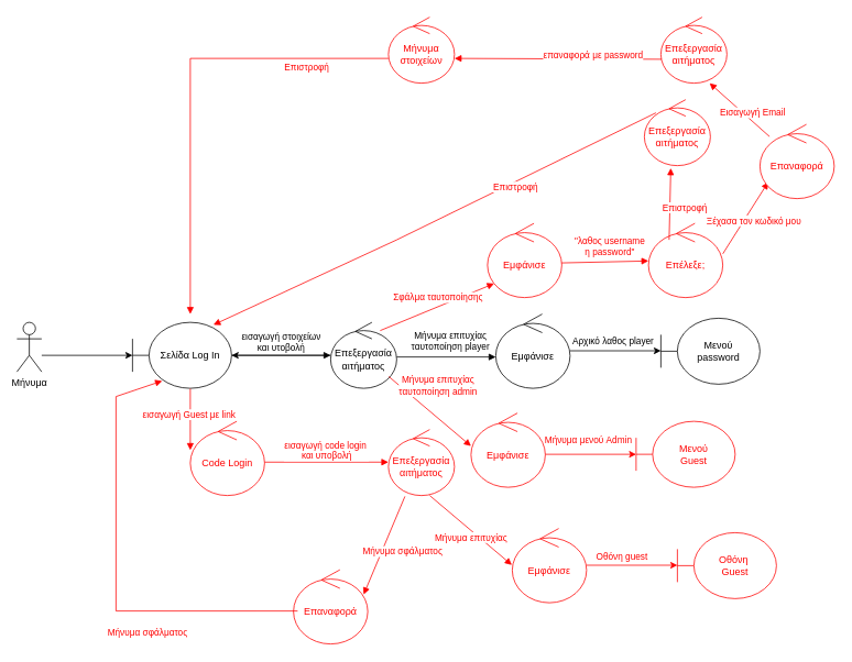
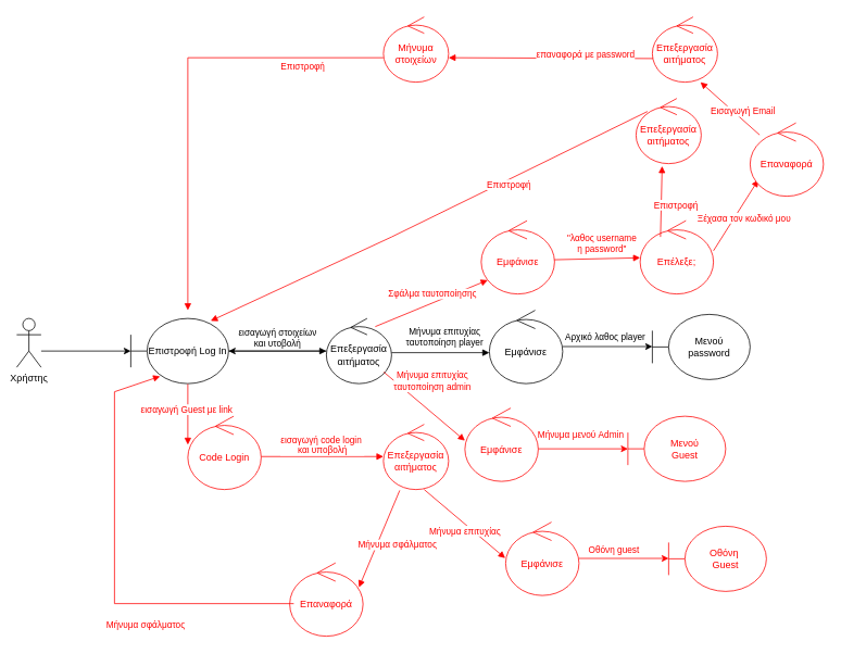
  <mxCell id="0" />
  <mxCell id="1" parent="0" />
- <mxCell id="2" value="Μήνυμα" style="shape=umlActor;verticalLabelPosition=bottom;verticalAlign=top;html=1;" parent="1" vertex="1"><mxGeometry x="20" y="390" width="30" height="60" as="geometry" /></mxCell>
+ <mxCell id="2" value="Χρήστης" style="shape=umlActor;verticalLabelPosition=bottom;verticalAlign=top;html=1;" parent="1" vertex="1"><mxGeometry x="20" y="390" width="30" height="60" as="geometry" /></mxCell>
  <mxCell id="3" style="edgeStyle=orthogonalEdgeStyle;rounded=0;orthogonalLoop=1;jettySize=auto;html=1;exitX=0.5;exitY=0.5;exitDx=0;exitDy=0;exitPerimeter=0;" parent="1" edge="1"><mxGeometry relative="1" as="geometry"><mxPoint x="160" y="430" as="targetPoint" /><mxPoint x="50" y="430" as="sourcePoint" /><Array as="points"><mxPoint x="160" y="430.05" /></Array></mxGeometry></mxCell>
- <mxCell id="4" value="Σελίδα Log In" style="shape=umlBoundary;whiteSpace=wrap;html=1;" parent="1" vertex="1"><mxGeometry x="160" y="390" width="120" height="80" as="geometry" /></mxCell>
+ <mxCell id="4" value="Επιστροφή Log In" style="shape=umlBoundary;whiteSpace=wrap;html=1;" parent="1" vertex="1"><mxGeometry x="160" y="390" width="120" height="80" as="geometry" /></mxCell>
  <mxCell id="5" value="εισαγωγή στοιχείων&lt;br&gt;και υτοβολή" style="html=1;verticalAlign=bottom;endArrow=block;rounded=0;exitX=1;exitY=0.5;exitDx=0;exitDy=0;exitPerimeter=0;entryX=0;entryY=0.375;entryDx=0;entryDy=0;entryPerimeter=0;" parent="1" edge="1"><mxGeometry width="80" relative="1" as="geometry"><mxPoint x="280" y="430" as="sourcePoint" /><mxPoint x="400" y="430" as="targetPoint" /><mxPoint as="offset" /></mxGeometry></mxCell>
  <mxCell id="6" value="" style="edgeStyle=orthogonalEdgeStyle;rounded=0;orthogonalLoop=1;jettySize=auto;html=1;" edge="1" parent="1" source="7" target="4"><mxGeometry relative="1" as="geometry" /></mxCell>
  <mxCell id="7" value="Επεξεργασία αιτήματος&lt;br&gt;" style="ellipse;shape=umlControl;whiteSpace=wrap;html=1;" parent="1" vertex="1"><mxGeometry x="400" y="390" width="80" height="80" as="geometry" /></mxCell>
  <mxCell id="8" value="" style="html=1;verticalAlign=bottom;endArrow=block;rounded=0;exitX=1;exitY=0.525;exitDx=0;exitDy=0;exitPerimeter=0;" parent="1" source="7" edge="1"><mxGeometry x="0.062" y="-3" width="80" relative="1" as="geometry"><mxPoint x="490" y="429.85" as="sourcePoint" /><mxPoint x="600" y="432" as="targetPoint" /><mxPoint as="offset" /></mxGeometry></mxCell>
  <mxCell id="9" value="Μήνυμα επιτυχίας&lt;br&gt;ταυτοποίηση player" style="edgeLabel;html=1;align=center;verticalAlign=middle;resizable=0;points=[];" parent="8" vertex="1" connectable="0"><mxGeometry x="-0.277" y="3" relative="1" as="geometry"><mxPoint x="21" y="-17" as="offset" /></mxGeometry></mxCell>
  <mxCell id="10" value="Εμφάνισε" style="ellipse;shape=umlControl;whiteSpace=wrap;html=1;rotation=0;" parent="1" vertex="1"><mxGeometry x="600" y="380" width="90" height="90" as="geometry" /></mxCell>
  <mxCell id="11" value="Μενού&lt;br&gt;password" style="shape=umlBoundary;whiteSpace=wrap;html=1;" parent="1" vertex="1"><mxGeometry x="800" y="385" width="120" height="80" as="geometry" /></mxCell>
  <mxCell id="12" style="edgeStyle=orthogonalEdgeStyle;rounded=0;orthogonalLoop=1;jettySize=auto;html=1;exitX=0.5;exitY=0.5;exitDx=0;exitDy=0;exitPerimeter=0;" parent="1" edge="1"><mxGeometry relative="1" as="geometry"><mxPoint x="800" y="424.5" as="targetPoint" /><mxPoint x="690" y="424.5" as="sourcePoint" /><Array as="points"><mxPoint x="800" y="424.55" /></Array></mxGeometry></mxCell>
  <mxCell id="13" value="Αρχικό λαθος player" style="edgeLabel;html=1;align=center;verticalAlign=middle;resizable=0;points=[];" parent="1" vertex="1" connectable="0"><mxGeometry x="590" y="425" as="geometry"><mxPoint x="151" y="-13" as="offset" /></mxGeometry></mxCell>
  <mxCell id="14" value="" style="html=1;verticalAlign=bottom;endArrow=block;rounded=0;strokeColor=#FF0000;" parent="1" source="7" edge="1"><mxGeometry x="0.062" y="-3" width="80" relative="1" as="geometry"><mxPoint x="490" y="510" as="sourcePoint" /><mxPoint x="570" y="540" as="targetPoint" /><mxPoint as="offset" /></mxGeometry></mxCell>
  <mxCell id="15" value="Μήνυμα επιτυχίας&lt;br&gt;ταυτοποίηση admin" style="edgeLabel;html=1;align=center;verticalAlign=middle;resizable=0;points=[];fontColor=#FF0000;" parent="14" vertex="1" connectable="0"><mxGeometry x="-0.277" y="3" relative="1" as="geometry"><mxPoint x="21" y="-17" as="offset" /></mxGeometry></mxCell>
  <mxCell id="16" value="Εμφάνισε" style="ellipse;shape=umlControl;whiteSpace=wrap;html=1;rotation=0;strokeColor=#FF0000;fontColor=#FF0000;" parent="1" vertex="1"><mxGeometry x="570" y="500" width="90" height="90" as="geometry" /></mxCell>
  <mxCell id="17" style="edgeStyle=orthogonalEdgeStyle;rounded=0;orthogonalLoop=1;jettySize=auto;html=1;exitX=0.5;exitY=0.5;exitDx=0;exitDy=0;exitPerimeter=0;fontColor=#FF0000;strokeColor=#FF0000;" parent="1" edge="1"><mxGeometry relative="1" as="geometry"><mxPoint x="770" y="550" as="targetPoint" /><mxPoint x="660" y="550" as="sourcePoint" /><Array as="points"><mxPoint x="770" y="550.05" /></Array></mxGeometry></mxCell>
  <mxCell id="18" value="Μήνυμα μενού Admin" style="edgeLabel;html=1;align=center;verticalAlign=middle;resizable=0;points=[];fontColor=#FF0000;" parent="1" vertex="1" connectable="0"><mxGeometry x="560" y="545" as="geometry"><mxPoint x="151" y="-13" as="offset" /></mxGeometry></mxCell>
  <mxCell id="19" value="Μενού&lt;br&gt;Guest" style="shape=umlBoundary;whiteSpace=wrap;html=1;strokeColor=#FF0000;fontColor=#FF0000;" parent="1" vertex="1"><mxGeometry x="770" y="510" width="120" height="80" as="geometry" /></mxCell>
  <mxCell id="20" value="εισαγωγή code login&amp;nbsp;&lt;br&gt;και υποβολή" style="html=1;verticalAlign=bottom;endArrow=block;rounded=0;entryX=0;entryY=0.375;entryDx=0;entryDy=0;entryPerimeter=0;fontColor=#FF0000;strokeColor=#FF0000;exitX=1;exitY=0.55;exitDx=0;exitDy=0;exitPerimeter=0;" parent="1" source="28" edge="1"><mxGeometry width="80" relative="1" as="geometry"><mxPoint x="350" y="560" as="sourcePoint" /><mxPoint x="470" y="559.5" as="targetPoint" /><mxPoint y="1" as="offset" /></mxGeometry></mxCell>
  <mxCell id="21" value="Επεξεργασία αιτήματος&lt;br&gt;" style="ellipse;shape=umlControl;whiteSpace=wrap;html=1;strokeColor=#FF0000;fontColor=#FF0000;" parent="1" vertex="1"><mxGeometry x="470" y="520" width="80" height="80" as="geometry" /></mxCell>
  <mxCell id="22" value="" style="html=1;verticalAlign=bottom;endArrow=block;rounded=0;strokeColor=#FF0000;" parent="1" edge="1"><mxGeometry x="0.062" y="-3" width="80" relative="1" as="geometry"><mxPoint x="519.995" y="599.998" as="sourcePoint" /><mxPoint x="619.46" y="684.16" as="targetPoint" /><mxPoint as="offset" /></mxGeometry></mxCell>
  <mxCell id="23" value="Μήνυμα επιτυχίας&lt;br&gt;" style="edgeLabel;html=1;align=center;verticalAlign=middle;resizable=0;points=[];fontColor=#FF0000;" parent="22" vertex="1" connectable="0"><mxGeometry x="-0.277" y="3" relative="1" as="geometry"><mxPoint x="12" y="22" as="offset" /></mxGeometry></mxCell>
  <mxCell id="24" value="Εμφάνισε" style="ellipse;shape=umlControl;whiteSpace=wrap;html=1;rotation=0;strokeColor=#FF0000;fontColor=#FF0000;" parent="1" vertex="1"><mxGeometry x="620" y="640" width="90" height="90" as="geometry" /></mxCell>
  <mxCell id="25" style="edgeStyle=orthogonalEdgeStyle;rounded=0;orthogonalLoop=1;jettySize=auto;html=1;exitX=0.5;exitY=0.5;exitDx=0;exitDy=0;exitPerimeter=0;fontColor=#FF0000;strokeColor=#FF0000;" parent="1" edge="1"><mxGeometry relative="1" as="geometry"><mxPoint x="820" y="684.5" as="targetPoint" /><mxPoint x="710" y="684.5" as="sourcePoint" /><Array as="points"><mxPoint x="820" y="684.55" /></Array></mxGeometry></mxCell>
  <mxCell id="26" value="Οθόνη&amp;nbsp;&lt;br&gt;Guest" style="shape=umlBoundary;whiteSpace=wrap;html=1;strokeColor=#FF0000;fontColor=#FF0000;" parent="1" vertex="1"><mxGeometry x="820" y="645" width="120" height="80" as="geometry" /></mxCell>
  <mxCell id="27" value="εισαγωγή Guest με link&amp;nbsp;" style="html=1;verticalAlign=bottom;endArrow=block;rounded=0;fontColor=#FF0000;strokeColor=#FF0000;" parent="1" edge="1"><mxGeometry x="0.06" width="80" relative="1" as="geometry"><mxPoint x="230" y="470.5" as="sourcePoint" /><mxPoint x="230" y="545" as="targetPoint" /><mxPoint y="1" as="offset" /></mxGeometry></mxCell>
  <mxCell id="28" value="Code Login" style="ellipse;shape=umlControl;whiteSpace=wrap;html=1;rotation=0;strokeColor=#FF0000;fontColor=#FF0000;" parent="1" vertex="1"><mxGeometry x="230" y="510" width="90" height="90" as="geometry" /></mxCell>
  <mxCell id="29" value="" style="html=1;verticalAlign=bottom;endArrow=block;rounded=0;strokeColor=#FF0000;exitX=0.75;exitY=0.125;exitDx=0;exitDy=0;exitPerimeter=0;entryX=0.089;entryY=0.811;entryDx=0;entryDy=0;entryPerimeter=0;" edge="1" parent="1" source="7" target="33"><mxGeometry x="0.062" y="-3" width="80" relative="1" as="geometry"><mxPoint x="479.995" y="295.838" as="sourcePoint" /><mxPoint x="540" y="320" as="targetPoint" /><mxPoint as="offset" /></mxGeometry></mxCell>
  <mxCell id="30" value="Σφάλμα ταυτοποίησης" style="edgeLabel;html=1;align=center;verticalAlign=middle;resizable=0;points=[];fontColor=#FF0000;" vertex="1" connectable="0" parent="29"><mxGeometry x="-0.277" y="3" relative="1" as="geometry"><mxPoint x="21" y="-17" as="offset" /></mxGeometry></mxCell>
  <mxCell id="31" value="" style="html=1;verticalAlign=bottom;endArrow=block;rounded=0;strokeColor=#FF0000;exitX=0.989;exitY=0.533;exitDx=0;exitDy=0;exitPerimeter=0;" edge="1" parent="1" source="33" target="34"><mxGeometry x="0.062" y="-3" width="80" relative="1" as="geometry"><mxPoint x="690" y="270" as="sourcePoint" /><mxPoint x="770" y="270" as="targetPoint" /><mxPoint as="offset" /><Array as="points" /></mxGeometry></mxCell>
  <mxCell id="32" value="&quot;λαθος username&lt;br&gt;η password&quot;" style="edgeLabel;html=1;align=center;verticalAlign=middle;resizable=0;points=[];fontColor=#FF0000;" vertex="1" connectable="0" parent="31"><mxGeometry x="-0.277" y="3" relative="1" as="geometry"><mxPoint x="21" y="-17" as="offset" /></mxGeometry></mxCell>
  <mxCell id="33" value="Εμφάνισε" style="ellipse;shape=umlControl;whiteSpace=wrap;html=1;rotation=0;strokeColor=#FF0000;fontColor=#FF0000;" vertex="1" parent="1"><mxGeometry x="590" y="270" width="90" height="90" as="geometry" /></mxCell>
  <mxCell id="34" value="Επέλεξε;" style="ellipse;shape=umlControl;whiteSpace=wrap;html=1;rotation=0;strokeColor=#FF0000;fontColor=#FF0000;" vertex="1" parent="1"><mxGeometry x="785" y="270" width="90" height="90" as="geometry" /></mxCell>
  <mxCell id="35" value="" style="html=1;verticalAlign=bottom;endArrow=block;rounded=0;strokeColor=#FF0000;exitX=0.278;exitY=0.222;exitDx=0;exitDy=0;exitPerimeter=0;entryX=0.4;entryY=1.038;entryDx=0;entryDy=0;entryPerimeter=0;" edge="1" parent="1" source="34" target="37"><mxGeometry x="0.062" y="-3" width="80" relative="1" as="geometry"><mxPoint x="810" y="260" as="sourcePoint" /><mxPoint x="972.97" y="262.01" as="targetPoint" /><mxPoint as="offset" /></mxGeometry></mxCell>
  <mxCell id="36" value="Επιστροφή" style="edgeLabel;html=1;align=center;verticalAlign=middle;resizable=0;points=[];fontColor=#FF0000;" vertex="1" connectable="0" parent="35"><mxGeometry x="-0.277" y="3" relative="1" as="geometry"><mxPoint x="21" y="-8" as="offset" /></mxGeometry></mxCell>
  <mxCell id="37" value="Επεξεργασία αιτήματος&lt;br&gt;" style="ellipse;shape=umlControl;whiteSpace=wrap;html=1;strokeColor=#FF0000;fontColor=#FF0000;" vertex="1" parent="1"><mxGeometry x="780" y="120" width="80" height="80" as="geometry" /></mxCell>
  <mxCell id="38" value="" style="html=1;verticalAlign=bottom;endArrow=block;rounded=0;strokeColor=#FF0000;exitX=0.175;exitY=0.2;exitDx=0;exitDy=0;exitPerimeter=0;entryX=0.817;entryY=0.038;entryDx=0;entryDy=0;entryPerimeter=0;" edge="1" parent="1" source="37" target="4"><mxGeometry x="0.062" y="-3" width="80" relative="1" as="geometry"><mxPoint x="1040" y="240" as="sourcePoint" /><mxPoint x="1030" y="130" as="targetPoint" /><mxPoint as="offset" /><Array as="points"><mxPoint x="480" y="290" /></Array></mxGeometry></mxCell>
  <mxCell id="39" value="Επιστροφή" style="edgeLabel;html=1;align=center;verticalAlign=middle;resizable=0;points=[];fontColor=#FF0000;" vertex="1" connectable="0" parent="38"><mxGeometry x="-0.277" y="3" relative="1" as="geometry"><mxPoint x="21" y="-8" as="offset" /></mxGeometry></mxCell>
  <mxCell id="40" value="" style="html=1;verticalAlign=bottom;endArrow=block;rounded=0;strokeColor=#FF0000;exitX=0.278;exitY=0.222;exitDx=0;exitDy=0;exitPerimeter=0;" edge="1" parent="1"><mxGeometry x="0.062" y="-3" width="80" relative="1" as="geometry"><mxPoint x="875" y="306.94" as="sourcePoint" /><mxPoint x="930" y="220" as="targetPoint" /><mxPoint as="offset" /></mxGeometry></mxCell>
  <mxCell id="41" value="Ξέχασα τον κωδικό μου&amp;nbsp;" style="edgeLabel;html=1;align=center;verticalAlign=middle;resizable=0;points=[];fontColor=#FF0000;" vertex="1" connectable="0" parent="40"><mxGeometry x="-0.277" y="3" relative="1" as="geometry"><mxPoint x="21" y="-8" as="offset" /></mxGeometry></mxCell>
  <mxCell id="42" value="Επαναφορά" style="ellipse;shape=umlControl;whiteSpace=wrap;html=1;rotation=0;strokeColor=#FF0000;fontColor=#FF0000;" vertex="1" parent="1"><mxGeometry x="920" y="150" width="90" height="90" as="geometry" /></mxCell>
  <mxCell id="43" value="" style="html=1;verticalAlign=bottom;endArrow=block;rounded=0;strokeColor=#FF0000;entryX=0.738;entryY=1;entryDx=0;entryDy=0;entryPerimeter=0;" edge="1" parent="1" source="42" target="45"><mxGeometry x="0.062" y="-3" width="80" relative="1" as="geometry"><mxPoint x="875" y="106.94" as="sourcePoint" /><mxPoint x="995" y="90" as="targetPoint" /><mxPoint as="offset" /></mxGeometry></mxCell>
  <mxCell id="44" value="Εισαγωγή Email" style="edgeLabel;html=1;align=center;verticalAlign=middle;resizable=0;points=[];fontColor=#FF0000;" vertex="1" connectable="0" parent="43"><mxGeometry x="-0.277" y="3" relative="1" as="geometry"><mxPoint x="7" y="-8" as="offset" /></mxGeometry></mxCell>
  <mxCell id="45" value="Επεξεργασία αιτήματος&lt;br&gt;" style="ellipse;shape=umlControl;whiteSpace=wrap;html=1;strokeColor=#FF0000;fontColor=#FF0000;" vertex="1" parent="1"><mxGeometry x="800" y="20" width="80" height="80" as="geometry" /></mxCell>
  <mxCell id="46" value="" style="html=1;verticalAlign=bottom;endArrow=block;rounded=0;strokeColor=#FF0000;exitX=0.013;exitY=0.638;exitDx=0;exitDy=0;exitPerimeter=0;" edge="1" parent="1" source="45"><mxGeometry x="0.062" y="-3" width="80" relative="1" as="geometry"><mxPoint x="1160" y="270" as="sourcePoint" /><mxPoint x="550" y="70" as="targetPoint" /><mxPoint as="offset" /></mxGeometry></mxCell>
  <mxCell id="47" value="επαναφορά με password" style="edgeLabel;html=1;align=center;verticalAlign=middle;resizable=0;points=[];fontColor=#FF0000;" vertex="1" connectable="0" parent="46"><mxGeometry x="-0.277" y="3" relative="1" as="geometry"><mxPoint x="7" y="-8" as="offset" /></mxGeometry></mxCell>
  <mxCell id="48" value="Μήνυμα&lt;br&gt;στοιχείων" style="ellipse;shape=umlControl;whiteSpace=wrap;html=1;strokeColor=#FF0000;fontColor=#FF0000;" vertex="1" parent="1"><mxGeometry x="470" y="20" width="80" height="80" as="geometry" /></mxCell>
  <mxCell id="49" value="" style="html=1;verticalAlign=bottom;endArrow=block;rounded=0;strokeColor=#FF0000;exitX=0;exitY=0.625;exitDx=0;exitDy=0;exitPerimeter=0;" edge="1" parent="1" source="48"><mxGeometry x="0.062" y="-3" width="80" relative="1" as="geometry"><mxPoint x="240" y="40" as="sourcePoint" /><mxPoint x="230" y="380" as="targetPoint" /><mxPoint as="offset" /><Array as="points"><mxPoint x="230" y="70" /></Array></mxGeometry></mxCell>
  <mxCell id="50" value="Επιστροφή" style="edgeLabel;html=1;align=center;verticalAlign=middle;resizable=0;points=[];fontColor=#FF0000;" vertex="1" connectable="0" parent="49"><mxGeometry x="-0.277" y="3" relative="1" as="geometry"><mxPoint x="99" y="7" as="offset" /></mxGeometry></mxCell>
  <mxCell id="51" value="" style="html=1;verticalAlign=bottom;endArrow=block;rounded=0;strokeColor=#FF0000;exitX=0.25;exitY=1.013;exitDx=0;exitDy=0;exitPerimeter=0;" edge="1" parent="1" source="21"><mxGeometry x="0.062" y="-3" width="80" relative="1" as="geometry"><mxPoint x="359.995" y="642.918" as="sourcePoint" /><mxPoint x="440" y="720" as="targetPoint" /><mxPoint as="offset" /></mxGeometry></mxCell>
  <mxCell id="52" value="Μήνυμα σφάλματος" style="edgeLabel;html=1;align=center;verticalAlign=middle;resizable=0;points=[];fontColor=#FF0000;" vertex="1" connectable="0" parent="51"><mxGeometry x="-0.277" y="3" relative="1" as="geometry"><mxPoint x="12" y="22" as="offset" /></mxGeometry></mxCell>
  <mxCell id="53" value="Επαναφορά" style="ellipse;shape=umlControl;whiteSpace=wrap;html=1;rotation=0;strokeColor=#FF0000;fontColor=#FF0000;" vertex="1" parent="1"><mxGeometry x="355" y="690" width="90" height="90" as="geometry" /></mxCell>
  <mxCell id="54" value="&lt;div style=&quot;text-align: center;&quot;&gt;&lt;font color=&quot;#ff0000&quot;&gt;&lt;span style=&quot;font-size: 11px; background-color: rgb(255, 255, 255);&quot;&gt;Οθόνη guest&lt;/span&gt;&lt;/font&gt;&lt;/div&gt;" style="text;whiteSpace=wrap;html=1;" vertex="1" parent="1"><mxGeometry x="720" y="660" width="120" height="30" as="geometry" /></mxCell>
  <mxCell id="55" value="" style="html=1;verticalAlign=bottom;endArrow=block;rounded=0;strokeColor=#FF0000;exitX=0.056;exitY=0.556;exitDx=0;exitDy=0;exitPerimeter=0;entryX=0.3;entryY=0.888;entryDx=0;entryDy=0;entryPerimeter=0;" edge="1" parent="1" source="53" target="4"><mxGeometry x="0.062" y="-3" width="80" relative="1" as="geometry"><mxPoint x="180" y="645" as="sourcePoint" /><mxPoint x="200" y="480" as="targetPoint" /><mxPoint as="offset" /><Array as="points"><mxPoint x="140" y="740" /><mxPoint x="140" y="480" /></Array></mxGeometry></mxCell>
  <mxCell id="56" value="Μήνυμα σφάλματος" style="edgeLabel;html=1;align=center;verticalAlign=middle;resizable=0;points=[];fontColor=#FF0000;" vertex="1" connectable="0" parent="55"><mxGeometry x="-0.277" y="3" relative="1" as="geometry"><mxPoint x="12" y="22" as="offset" /></mxGeometry></mxCell>
